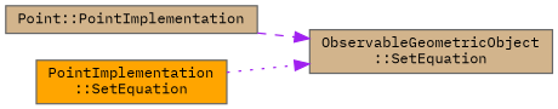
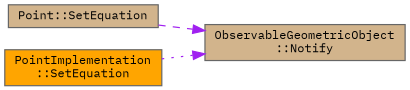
  digraph {
    fontname="IBM Plex Mono"
    rankdir=LR
    node [color=grey40 fillcolor=tan fontname="IBM Plex Mono" fontsize=10 shape=box style=filled]
    edge [color=purple fontname="IBM Plex Mono" fontsize=10 labelfontname=Helvetica labelfontsize=10]
-   n1 [color=gray40 fontcolor=black height=0.2 label="Point::PointImplementation" width=0.4]
-   n2 [height=0.2 label="ObservableGeometricObject\l::SetEquation" width=0.4]
+   n1 [color=gray40 fontcolor=black height=0.2 label="Point::SetEquation" width=0.4]
+   n2 [height=0.2 label="ObservableGeometricObject\l::Notify" width=0.4]
    n3 [fillcolor=orange height=0.2 label="PointImplementation\l::SetEquation" width=0.4]
    n1 -> n2 [style=dashed]
    n3 -> n2 [style=dotted]
  }
